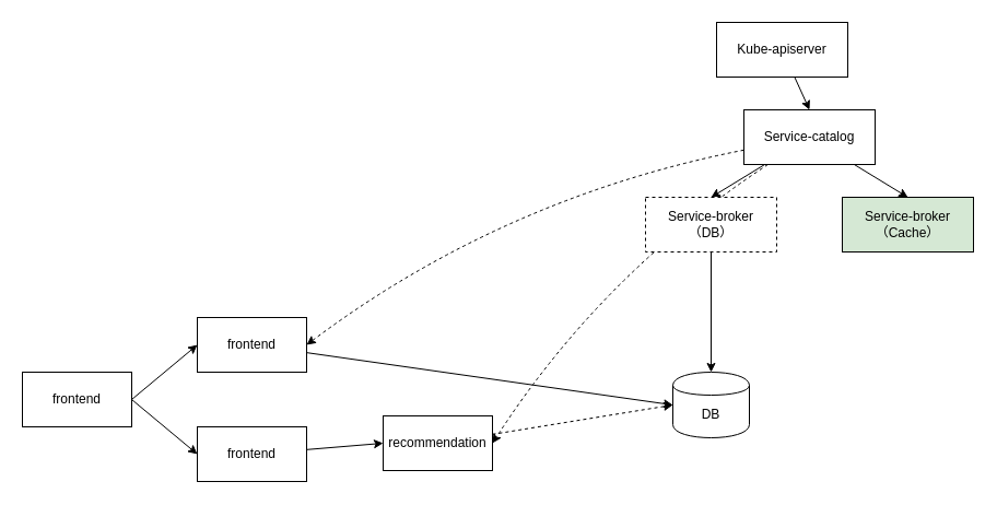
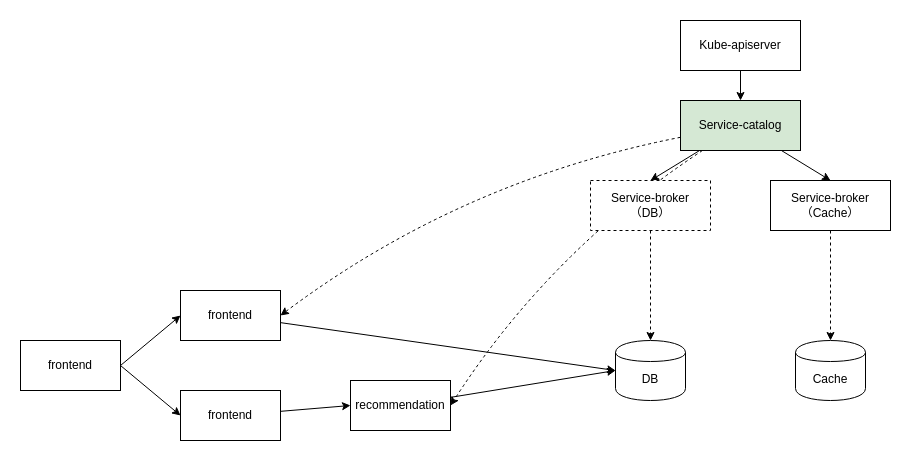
  <mxCell id="0" />
  <mxCell id="1" parent="0" />
  <mxCell id="2" style="rounded=0;orthogonalLoop=1;jettySize=auto;html=1;entryX=0;entryY=0.5;entryDx=0;entryDy=0;exitX=1;exitY=0.5;exitDx=0;exitDy=0;" edge="1" parent="1" source="4" target="6"><mxGeometry relative="1" as="geometry" /></mxCell>
  <mxCell id="3" style="edgeStyle=none;rounded=0;orthogonalLoop=1;jettySize=auto;html=1;entryX=0;entryY=0.5;entryDx=0;entryDy=0;exitX=1;exitY=0.5;exitDx=0;exitDy=0;" edge="1" parent="1" source="4" target="8"><mxGeometry relative="1" as="geometry" /></mxCell>
  <mxCell id="4" value="frontend" style="rounded=0;whiteSpace=wrap;html=1;" vertex="1" parent="1"><mxGeometry x="20" y="340" width="100" height="50" as="geometry" /></mxCell>
  <mxCell id="5" style="edgeStyle=none;rounded=0;orthogonalLoop=1;jettySize=auto;html=1;entryX=0;entryY=0.5;entryDx=0;entryDy=0;" edge="1" parent="1" source="6" target="11"><mxGeometry relative="1" as="geometry" /></mxCell>
  <mxCell id="6" value="frontend" style="rounded=0;whiteSpace=wrap;html=1;" vertex="1" parent="1"><mxGeometry x="180" y="290" width="100" height="50" as="geometry" /></mxCell>
  <mxCell id="7" style="edgeStyle=none;rounded=0;orthogonalLoop=1;jettySize=auto;html=1;entryX=0;entryY=0.5;entryDx=0;entryDy=0;" edge="1" parent="1" source="8" target="10"><mxGeometry relative="1" as="geometry" /></mxCell>
  <mxCell id="8" value="frontend" style="rounded=0;whiteSpace=wrap;html=1;" vertex="1" parent="1"><mxGeometry x="180" y="390" width="100" height="50" as="geometry" /></mxCell>
- <mxCell id="9" style="edgeStyle=none;rounded=0;orthogonalLoop=1;jettySize=auto;html=1;entryX=0;entryY=0.5;entryDx=0;entryDy=0;dashed=1;" edge="1" parent="1" source="10" target="11"><mxGeometry relative="1" as="geometry" /></mxCell>
+ <mxCell id="9" style="edgeStyle=none;rounded=0;orthogonalLoop=1;jettySize=auto;html=1;entryX=0;entryY=0.5;entryDx=0;entryDy=0;" edge="1" parent="1" source="10" target="11"><mxGeometry relative="1" as="geometry" /></mxCell>
  <mxCell id="10" value="recommendation" style="rounded=0;whiteSpace=wrap;html=1;" vertex="1" parent="1"><mxGeometry x="350" y="380" width="100" height="50" as="geometry" /></mxCell>
  <mxCell id="11" value="DB" style="shape=cylinder;whiteSpace=wrap;html=1;boundedLbl=1;backgroundOutline=1;" vertex="1" parent="1"><mxGeometry x="615" y="340" width="70" height="60" as="geometry" /></mxCell>
  <mxCell id="12" style="edgeStyle=none;rounded=0;orthogonalLoop=1;jettySize=auto;html=1;entryX=0.5;entryY=0;entryDx=0;entryDy=0;" edge="1" parent="1" source="13" target="19"><mxGeometry relative="1" as="geometry" /></mxCell>
- <mxCell id="13" value="Kube-apiserver" style="rounded=0;whiteSpace=wrap;html=1;" vertex="1" parent="1"><mxGeometry x="655" y="20" width="120" height="50" as="geometry" /></mxCell>
+ <mxCell id="13" value="Kube-apiserver" style="rounded=0;whiteSpace=wrap;html=1;" vertex="1" parent="1"><mxGeometry x="680" y="20" width="120" height="50" as="geometry" /></mxCell>
  <mxCell id="14" style="edgeStyle=none;rounded=0;orthogonalLoop=1;jettySize=auto;html=1;entryX=0.5;entryY=0;entryDx=0;entryDy=0;" edge="1" parent="1" source="19" target="21"><mxGeometry relative="1" as="geometry" /></mxCell>
  <mxCell id="15" style="edgeStyle=none;rounded=0;orthogonalLoop=1;jettySize=auto;html=1;entryX=0.5;entryY=0;entryDx=0;entryDy=0;" edge="1" parent="1" source="19" target="23"><mxGeometry relative="1" as="geometry" /></mxCell>
  <mxCell id="16" style="edgeStyle=none;orthogonalLoop=1;jettySize=auto;html=1;entryX=1;entryY=0.5;entryDx=0;entryDy=0;dashed=1;curved=1;" edge="1" parent="1" source="19" target="6"><mxGeometry relative="1" as="geometry"><Array as="points"><mxPoint x="460" y="180" /></Array></mxGeometry></mxCell>
  <mxCell id="17" style="edgeStyle=none;curved=1;orthogonalLoop=1;jettySize=auto;html=1;entryX=1;entryY=0.5;entryDx=0;entryDy=0;dashed=1;strokeColor=none;" edge="1" parent="1" source="19" target="10"><mxGeometry relative="1" as="geometry"><Array as="points"><mxPoint x="530" y="240" /></Array></mxGeometry></mxCell>
  <mxCell id="18" style="edgeStyle=none;curved=1;orthogonalLoop=1;jettySize=auto;html=1;entryX=1;entryY=0.5;entryDx=0;entryDy=0;dashed=1;" edge="1" parent="1" source="19" target="10"><mxGeometry relative="1" as="geometry"><Array as="points"><mxPoint x="550" y="250" /></Array></mxGeometry></mxCell>
- <mxCell id="19" value="Service-catalog" style="rounded=0;whiteSpace=wrap;html=1;" vertex="1" parent="1"><mxGeometry x="680" y="100" width="120" height="50" as="geometry" /></mxCell>
- <mxCell id="20" style="edgeStyle=none;rounded=0;orthogonalLoop=1;jettySize=auto;html=1;dashed=0;" edge="1" parent="1" source="21" target="11"><mxGeometry relative="1" as="geometry" /></mxCell>
+ <mxCell id="19" value="Service-catalog" style="rounded=0;whiteSpace=wrap;html=1;fillColor=#d5e8d4;" vertex="1" parent="1"><mxGeometry x="680" y="100" width="120" height="50" as="geometry" /></mxCell>
+ <mxCell id="20" style="edgeStyle=none;rounded=0;orthogonalLoop=1;jettySize=auto;html=1;dashed=1;" edge="1" parent="1" source="21" target="11"><mxGeometry relative="1" as="geometry" /></mxCell>
  <mxCell id="21" value="Service-broker&lt;br&gt;（DB）" style="rounded=0;whiteSpace=wrap;html=1;dashed=1;" vertex="1" parent="1"><mxGeometry x="590" width="120" height="50" as="geometry" y="180" /></mxCell>
- <mxCell id="23" value="Service-broker&lt;br&gt;（Cache）" style="rounded=0;whiteSpace=wrap;html=1;fillColor=#d5e8d4;" vertex="1" parent="1"><mxGeometry x="770" width="120" height="50" as="geometry" y="180" /></mxCell>
+ <mxCell id="22" style="edgeStyle=none;rounded=0;orthogonalLoop=1;jettySize=auto;html=1;entryX=0.5;entryY=0;entryDx=0;entryDy=0;dashed=1;" edge="1" parent="1" source="23" target="24"><mxGeometry relative="1" as="geometry" /></mxCell>
+ <mxCell id="23" value="Service-broker&lt;br&gt;（Cache）" style="rounded=0;whiteSpace=wrap;html=1;" vertex="1" parent="1"><mxGeometry x="770" width="120" height="50" as="geometry" y="180" /></mxCell>
+ <mxCell id="24" value="Cache" style="shape=cylinder;whiteSpace=wrap;html=1;boundedLbl=1;backgroundOutline=1;" vertex="1" parent="1"><mxGeometry x="795" y="340" width="70" height="60" as="geometry" /></mxCell>
